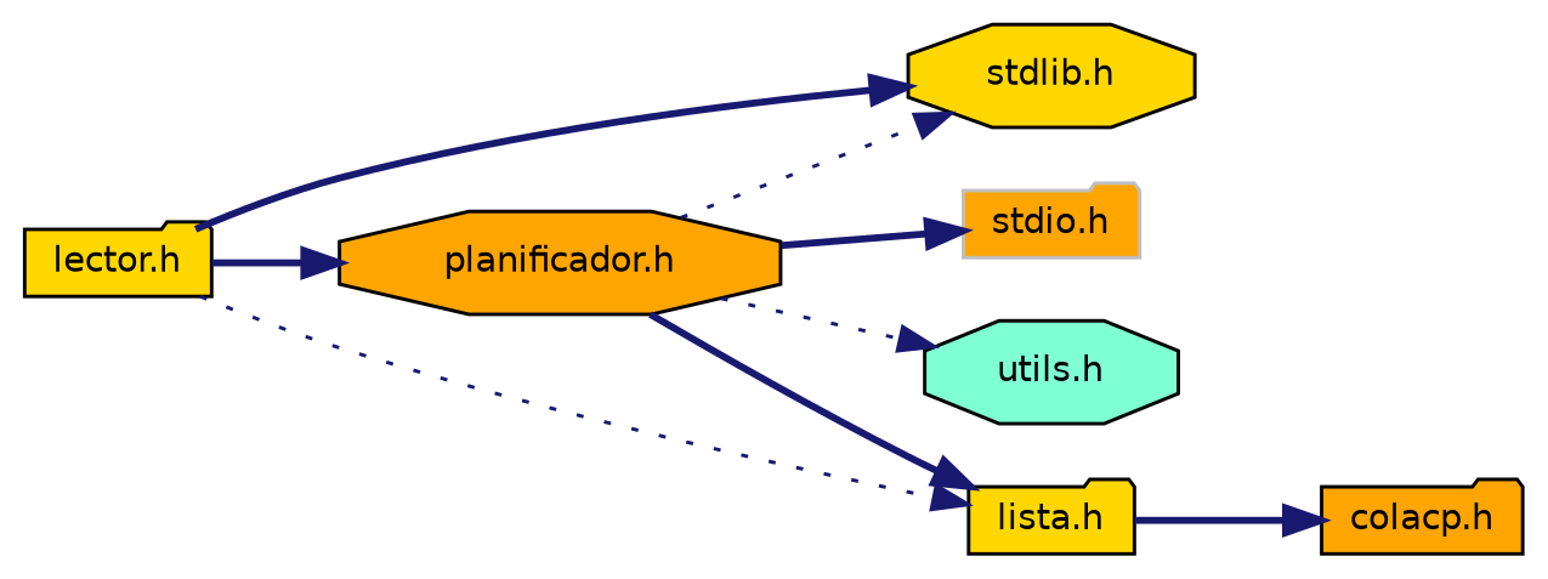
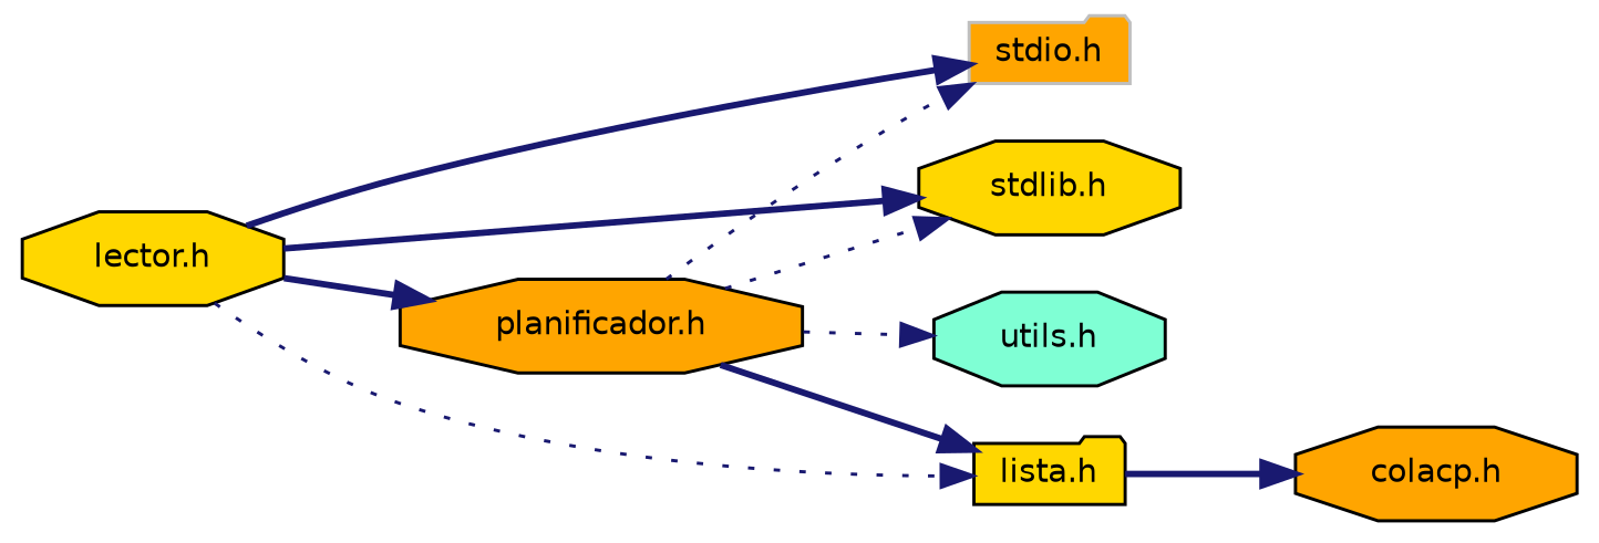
  digraph {
    rankdir=LR
    node [color=black fillcolor=gold fontname=Helvetica fontsize=10 shape=octagon style=filled]
    edge [color=midnightblue fontname=Helvetica fontsize=10 labelfontname=Helvetica labelfontsize=10 style=bold]
-   n1 [fontcolor=black height=0.2 label="lector.h" shape=folder width=0.4]
+   n1 [fontcolor=black height=0.2 label="lector.h" width=0.4]
    n2 [color=grey75 fillcolor=orange height=0.2 label="stdio.h" shape=folder width=0.4]
    n3 [height=0.2 label="stdlib.h" width=0.4]
    n4 [height=0.2 label="lista.h" shape=folder width=0.4]
    n5 [fillcolor=orange height=0.2 label="planificador.h" width=0.4]
-   n6 [fillcolor=orange height=0.2 label="colacp.h" shape=folder width=0.4]
+   n6 [fillcolor=orange height=0.2 label="colacp.h" width=0.4]
    n7 [fillcolor=aquamarine height=0.2 label="utils.h" width=0.4]
+   n1 -> n2
    n1 -> n3
    n1 -> n4 [style=dotted]
    n1 -> n5
    n4 -> n6
-   n5 -> n2
+   n5 -> n2 [style=dotted]
    n5 -> n3 [style=dotted]
    n5 -> n4
    n5 -> n7 [style=dotted]
  }
